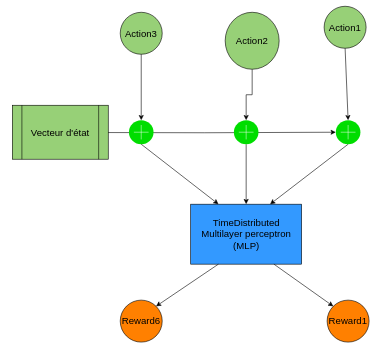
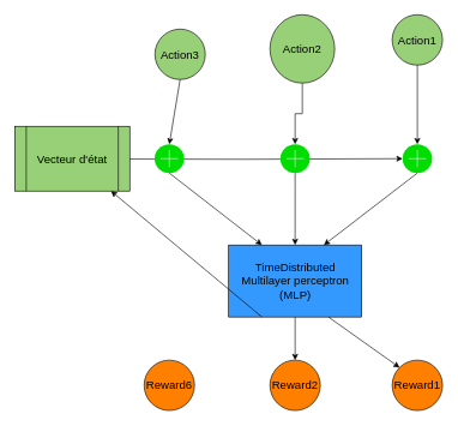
  <mxCell id="0" />
  <mxCell id="1" parent="0" />
  <mxCell id="2" value="&lt;font style=&quot;font-size: 20px&quot;&gt;État encodé&lt;/font&gt; " style="text;html=1;strokeColor=none;fillColor=none;align=center;verticalAlign=middle;whiteSpace=wrap;rounded=0;" parent="1" vertex="1"><mxGeometry x="445" y="390" width="40" height="20" as="geometry" /></mxCell>
  <mxCell id="3" style="edgeStyle=orthogonalEdgeStyle;rounded=0;orthogonalLoop=1;jettySize=auto;html=1;exitX=1;exitY=0.5;exitDx=0;exitDy=0;strokeColor=#000000;fillColor=#999999;" edge="1" parent="1" target="19"><mxGeometry relative="1" as="geometry"><mxPoint x="119.529" y="220.412" as="sourcePoint" /></mxGeometry></mxCell>
  <mxCell id="4" value="&lt;font style=&quot;font-size: 16px&quot;&gt;&amp;nbsp;Vecteur d'état&amp;nbsp; &lt;/font&gt;" style="shape=process;whiteSpace=wrap;html=1;backgroundOutline=1;strokeColor=#000000;fillColor=#97D077;" vertex="1" parent="1"><mxGeometry x="20" y="175" width="160" height="90" as="geometry" /></mxCell>
+ <mxCell id="5" style="edgeStyle=orthogonalEdgeStyle;rounded=0;orthogonalLoop=1;jettySize=auto;html=1;exitX=0.5;exitY=1;exitDx=0;exitDy=0;entryX=0.5;entryY=0;entryDx=0;entryDy=0;strokeColor=#000000;fillColor=#999999;" edge="1" parent="1" source="6" target="12"><mxGeometry relative="1" as="geometry" /></mxCell>
  <mxCell id="6" value="&lt;font style=&quot;font-size: 16px&quot;&gt;TimeDistributed Multilayer perceptron (MLP)&lt;/font&gt;" style="rounded=0;whiteSpace=wrap;html=1;strokeColor=#000000;fillColor=#3399FF;" vertex="1" parent="1"><mxGeometry x="317.5" y="340" width="185" height="100" as="geometry" /></mxCell>
- <mxCell id="7" value="&lt;div&gt;&lt;font style=&quot;font-size: 16px&quot;&gt;Action1&lt;/font&gt;&lt;/div&gt;" style="ellipse;whiteSpace=wrap;html=1;aspect=fixed;strokeColor=#000000;fillColor=#97D077;" vertex="1" parent="1"><mxGeometry x="540" y="10" width="70" height="70" as="geometry" /></mxCell>
+ <mxCell id="7" value="&lt;div&gt;&lt;font style=&quot;font-size: 16px&quot;&gt;Action1&lt;/font&gt;&lt;/div&gt;" style="ellipse;whiteSpace=wrap;html=1;aspect=fixed;strokeColor=#000000;fillColor=#97D077;" vertex="1" parent="1"><mxGeometry x="545" y="20" width="70" height="70" as="geometry" /></mxCell>
  <mxCell id="8" style="edgeStyle=orthogonalEdgeStyle;rounded=0;orthogonalLoop=1;jettySize=auto;html=1;exitX=0.5;exitY=1;exitDx=0;exitDy=0;entryX=0.5;entryY=0;entryDx=0;entryDy=0;entryPerimeter=0;strokeColor=#000000;fillColor=#999999;" edge="1" parent="1" source="9" target="15"><mxGeometry relative="1" as="geometry" /></mxCell>
  <mxCell id="9" value="&lt;div&gt;&lt;font style=&quot;font-size: 16px&quot;&gt;Action2&lt;/font&gt;&lt;/div&gt;" style="ellipse;whiteSpace=wrap;html=1;aspect=fixed;strokeColor=#000000;fillColor=#97D077;" vertex="1" parent="1"><mxGeometry x="375" y="20" width="90" height="95" as="geometry" /></mxCell>
- <mxCell id="10" value="&lt;div&gt;&lt;font style=&quot;font-size: 16px&quot;&gt;Action3&lt;/font&gt;&lt;/div&gt;" style="ellipse;whiteSpace=wrap;html=1;aspect=fixed;strokeColor=#000000;fillColor=#97D077;" vertex="1" parent="1"><mxGeometry x="200" y="20" width="70" height="70" as="geometry" /></mxCell>
+ <mxCell id="10" value="&lt;div&gt;&lt;font style=&quot;font-size: 16px&quot;&gt;Action3&lt;/font&gt;&lt;/div&gt;" style="ellipse;whiteSpace=wrap;html=1;aspect=fixed;strokeColor=#000000;fillColor=#97D077;" vertex="1" parent="1"><mxGeometry x="215" y="40" width="70" height="70" as="geometry" /></mxCell>
  <mxCell id="11" value="&lt;div&gt;&lt;font style=&quot;font-size: 16px&quot;&gt;Reward1&lt;/font&gt;&lt;/div&gt;" style="ellipse;whiteSpace=wrap;html=1;aspect=fixed;strokeColor=#000000;fillColor=#FF8000;" vertex="1" parent="1"><mxGeometry x="545" y="500" width="70" height="70" as="geometry" /></mxCell>
+ <mxCell id="12" value="&lt;div&gt;&lt;font style=&quot;font-size: 16px&quot;&gt;Reward2&lt;/font&gt;&lt;/div&gt;" style="ellipse;whiteSpace=wrap;html=1;aspect=fixed;strokeColor=#000000;fillColor=#FF8000;" vertex="1" parent="1"><mxGeometry x="375" y="500" width="70" height="70" as="geometry" /></mxCell>
  <mxCell id="13" value="&lt;div&gt;&lt;font style=&quot;font-size: 16px&quot;&gt;Reward6&lt;/font&gt;&lt;/div&gt;" style="ellipse;whiteSpace=wrap;html=1;aspect=fixed;strokeColor=#000000;fillColor=#FF8000;" vertex="1" parent="1"><mxGeometry x="200" y="500" width="70" height="70" as="geometry" /></mxCell>
  <mxCell id="14" style="edgeStyle=orthogonalEdgeStyle;rounded=0;orthogonalLoop=1;jettySize=auto;html=1;exitX=0.5;exitY=1;exitDx=0;exitDy=0;exitPerimeter=0;entryX=0.5;entryY=0;entryDx=0;entryDy=0;strokeColor=#000000;fillColor=#999999;" edge="1" parent="1" source="15" target="6"><mxGeometry relative="1" as="geometry" /></mxCell>
  <mxCell id="15" value="" style="html=1;verticalLabelPosition=bottom;labelBackgroundColor=#ffffff;verticalAlign=top;shadow=0;dashed=0;strokeWidth=2;shape=mxgraph.ios7.misc.add;fillColor=#00dd00;strokeColor=#ffffff;" vertex="1" parent="1"><mxGeometry x="389.5" y="200" width="41" height="40" as="geometry" /></mxCell>
  <mxCell id="16" value="" style="endArrow=classic;html=1;strokeColor=#000000;fillColor=#999999;exitX=0.5;exitY=1;exitDx=0;exitDy=0;entryX=0.5;entryY=0;entryDx=0;entryDy=0;entryPerimeter=0;" edge="1" parent="1" source="7" target="19"><mxGeometry width="50" height="50" relative="1" as="geometry"><mxPoint x="550" y="220" as="sourcePoint" /><mxPoint x="430" y="200" as="targetPoint" /></mxGeometry></mxCell>
  <mxCell id="17" value="" style="endArrow=classic;html=1;strokeColor=#000000;fillColor=#999999;exitX=0.5;exitY=1;exitDx=0;exitDy=0;entryX=0.5;entryY=0;entryDx=0;entryDy=0;entryPerimeter=0;" edge="1" parent="1" source="10" target="20"><mxGeometry width="50" height="50" relative="1" as="geometry"><mxPoint x="565.552" y="90.069" as="sourcePoint" /><mxPoint x="433.138" y="213.517" as="targetPoint" /></mxGeometry></mxCell>
  <mxCell id="18" value="" style="endArrow=classic;html=1;strokeColor=#000000;fillColor=#999999;exitX=0.5;exitY=1;exitDx=0;exitDy=0;exitPerimeter=0;entryX=0.716;entryY=0;entryDx=0;entryDy=0;entryPerimeter=0;" edge="1" parent="1" source="19" target="6"><mxGeometry width="50" height="50" relative="1" as="geometry"><mxPoint x="500" y="320" as="sourcePoint" /><mxPoint x="550" y="270" as="targetPoint" /></mxGeometry></mxCell>
  <mxCell id="19" value="" style="html=1;verticalLabelPosition=bottom;labelBackgroundColor=#ffffff;verticalAlign=top;shadow=0;dashed=0;strokeWidth=2;shape=mxgraph.ios7.misc.add;fillColor=#00dd00;strokeColor=#ffffff;" vertex="1" parent="1"><mxGeometry x="559.5" y="200" width="41" height="40" as="geometry" /></mxCell>
  <mxCell id="20" value="" style="html=1;verticalLabelPosition=bottom;labelBackgroundColor=#ffffff;verticalAlign=top;shadow=0;dashed=0;strokeWidth=2;shape=mxgraph.ios7.misc.add;fillColor=#00dd00;strokeColor=#ffffff;" vertex="1" parent="1"><mxGeometry x="214.5" y="200" width="41" height="40" as="geometry" /></mxCell>
  <mxCell id="21" value="" style="endArrow=classic;html=1;strokeColor=#000000;fillColor=#999999;exitX=0.5;exitY=1;exitDx=0;exitDy=0;exitPerimeter=0;entryX=0.25;entryY=0;entryDx=0;entryDy=0;" edge="1" parent="1" source="20" target="6"><mxGeometry width="50" height="50" relative="1" as="geometry"><mxPoint x="589.69" y="250.069" as="sourcePoint" /><mxPoint x="460.034" y="350.069" as="targetPoint" /></mxGeometry></mxCell>
  <mxCell id="22" value="" style="endArrow=classic;html=1;strokeColor=#000000;fillColor=#999999;exitX=0.75;exitY=1;exitDx=0;exitDy=0;entryX=0;entryY=0;entryDx=0;entryDy=0;" edge="1" parent="1" source="6" target="11"><mxGeometry width="50" height="50" relative="1" as="geometry"><mxPoint x="589.69" y="250.069" as="sourcePoint" /><mxPoint x="460.034" y="350.069" as="targetPoint" /></mxGeometry></mxCell>
- <mxCell id="23" value="" style="endArrow=classic;html=1;strokeColor=#000000;fillColor=#999999;exitX=0.25;exitY=1;exitDx=0;exitDy=0;entryX=1;entryY=0;entryDx=0;entryDy=0;" edge="1" parent="1" source="6" target="13"><mxGeometry width="50" height="50" relative="1" as="geometry"><mxPoint x="466.241" y="450.069" as="sourcePoint" /><mxPoint x="565.552" y="520.414" as="targetPoint" /></mxGeometry></mxCell>
+ <mxCell id="23" value="" style="endArrow=classic;html=1;strokeColor=#000000;fillColor=#999999;exitX=0.25;exitY=1;exitDx=0;exitDy=0;" edge="1" parent="1" source="6" target="4"><mxGeometry width="50" height="50" relative="1" as="geometry"><mxPoint x="466.241" y="450.069" as="sourcePoint" /><mxPoint x="565.552" y="520.414" as="targetPoint" /></mxGeometry></mxCell>
